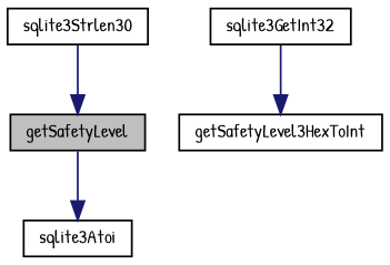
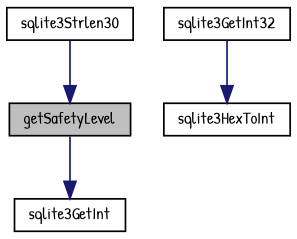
  digraph {
    fontname="Patrick Hand"
    rankdir=TB
    node [color=black fillcolor=white fontname="Patrick Hand" fontsize=10 shape=record style=filled]
    edge [color=midnightblue fontname="Patrick Hand" fontsize=10 labelfontname=FreeSans labelfontsize=10 style=solid]
    n1 [fillcolor=grey75 fontcolor=black height=0.2 label=getSafetyLevel width=0.4]
-   n2 [height=0.2 label=sqlite3Atoi width=0.4]
+   n2 [height=0.2 label=sqlite3GetInt width=0.4]
    n3 [height=0.2 label=sqlite3Strlen30 width=0.4]
    n4 [height=0.2 label=sqlite3GetInt32 width=0.4]
-   n5 [height=0.2 label=getSafetyLevel3HexToInt width=0.4]
+   n5 [height=0.2 label=sqlite3HexToInt width=0.4]
    n1 -> n2
    n3 -> n1
    n4 -> n5
  }
